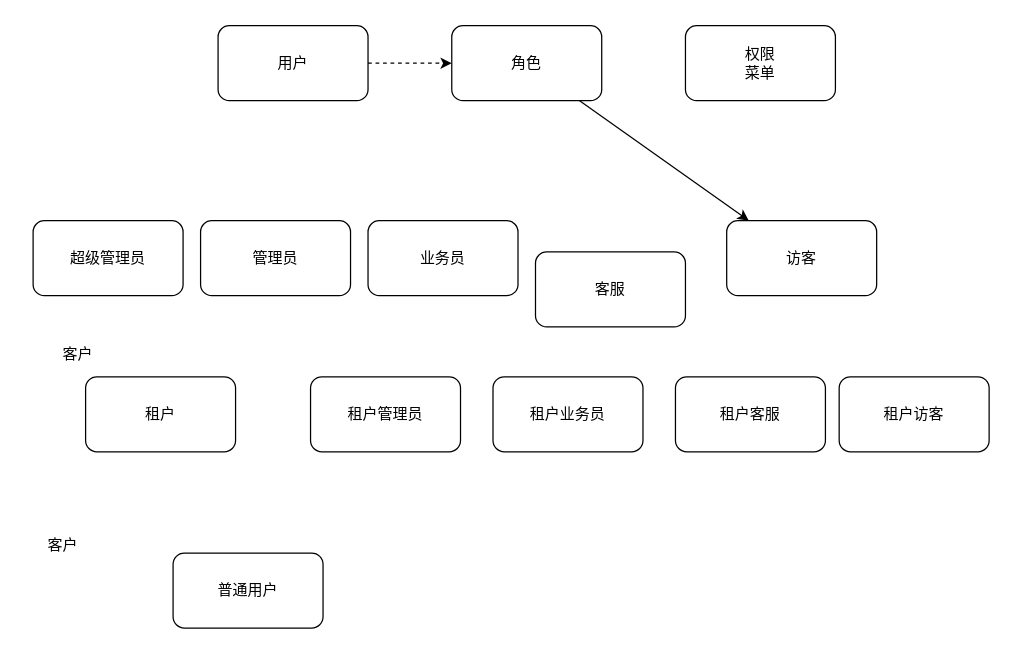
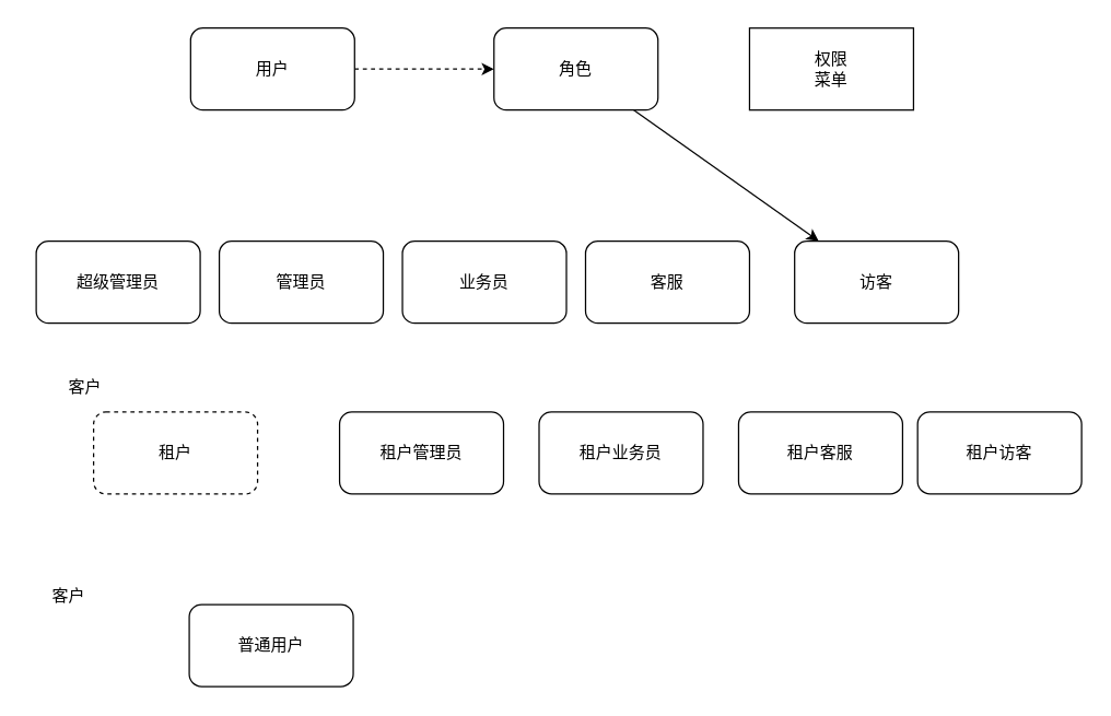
  <mxCell id="0" />
  <mxCell id="1" parent="0" />
  <mxCell id="2" value="" style="edgeStyle=none;html=1;dashed=1;" parent="1" source="3" target="5" edge="1"><mxGeometry relative="1" as="geometry" /></mxCell>
- <mxCell id="3" value="用户" style="rounded=1;whiteSpace=wrap;html=1;" parent="1" vertex="1"><mxGeometry x="174" y="20" width="120" height="60" as="geometry" /></mxCell>
+ <mxCell id="3" value="用户" style="rounded=1;whiteSpace=wrap;html=1;" parent="1" vertex="1"><mxGeometry x="139" y="20" width="120" height="60" as="geometry" /></mxCell>
  <mxCell id="4" value="" style="edgeStyle=none;html=1;" parent="1" source="5" target="18" edge="1"><mxGeometry relative="1" as="geometry" /></mxCell>
  <mxCell id="5" value="角色" style="rounded=1;whiteSpace=wrap;html=1;" parent="1" vertex="1"><mxGeometry x="361" y="20" width="120" height="60" as="geometry" /></mxCell>
- <mxCell id="6" value="权限&lt;br&gt;菜单" style="rounded=1;whiteSpace=wrap;html=1;" parent="1" vertex="1"><mxGeometry x="548" y="20" width="120" height="60" as="geometry" /></mxCell>
- <mxCell id="7" value="租户" style="rounded=1;whiteSpace=wrap;html=1;" parent="1" vertex="1"><mxGeometry x="68" y="301" width="120" height="60" as="geometry" /></mxCell>
+ <mxCell id="6" value="权限&lt;br&gt;菜单" style="whiteSpace=wrap;html=1;rounded=0;" parent="1" vertex="1"><mxGeometry x="548" y="20" width="120" height="60" as="geometry" /></mxCell>
+ <mxCell id="7" value="租户" style="rounded=1;whiteSpace=wrap;html=1;dashed=1;" parent="1" vertex="1"><mxGeometry x="68" y="301" width="120" height="60" as="geometry" /></mxCell>
  <mxCell id="8" value="租户管理员" style="rounded=1;whiteSpace=wrap;html=1;" parent="1" vertex="1"><mxGeometry x="248" y="301" width="120" height="60" as="geometry" /></mxCell>
  <mxCell id="9" value="超级管理员" style="rounded=1;whiteSpace=wrap;html=1;" parent="1" vertex="1"><mxGeometry x="26" y="176" width="120" height="60" as="geometry" /></mxCell>
  <mxCell id="10" value="管理员" style="rounded=1;whiteSpace=wrap;html=1;" parent="1" vertex="1"><mxGeometry x="160" y="176" width="120" height="60" as="geometry" /></mxCell>
  <mxCell id="11" value="业务员" style="rounded=1;whiteSpace=wrap;html=1;" parent="1" vertex="1"><mxGeometry x="294" y="176" width="120" height="60" as="geometry" /></mxCell>
- <mxCell id="12" value="客服" style="rounded=1;whiteSpace=wrap;html=1;" parent="1" vertex="1"><mxGeometry x="428" y="201" width="120" height="60" as="geometry" /></mxCell>
+ <mxCell id="12" value="客服" style="rounded=1;whiteSpace=wrap;html=1;" parent="1" vertex="1"><mxGeometry x="428" y="176" width="120" height="60" as="geometry" /></mxCell>
  <mxCell id="13" value="普通用户" style="rounded=1;whiteSpace=wrap;html=1;" parent="1" vertex="1"><mxGeometry x="138" y="442" width="120" height="60" as="geometry" /></mxCell>
  <mxCell id="14" value="客户" style="text;html=1;strokeColor=none;fillColor=none;align=center;verticalAlign=middle;whiteSpace=wrap;rounded=0;" parent="1" vertex="1"><mxGeometry x="32" y="268" width="60" height="30" as="geometry" /></mxCell>
  <mxCell id="15" value="客户" style="text;html=1;strokeColor=none;fillColor=none;align=center;verticalAlign=middle;whiteSpace=wrap;rounded=0;" parent="1" vertex="1"><mxGeometry x="20" y="421" width="60" height="30" as="geometry" /></mxCell>
  <mxCell id="16" value="租户业务员" style="rounded=1;whiteSpace=wrap;html=1;" parent="1" vertex="1"><mxGeometry x="394" y="301" width="120" height="60" as="geometry" /></mxCell>
  <mxCell id="17" value="租户客服" style="rounded=1;whiteSpace=wrap;html=1;" parent="1" vertex="1"><mxGeometry x="540" y="301" width="120" height="60" as="geometry" /></mxCell>
  <mxCell id="18" value="访客" style="rounded=1;whiteSpace=wrap;html=1;" parent="1" vertex="1"><mxGeometry x="581" y="176" width="120" height="60" as="geometry" /></mxCell>
  <mxCell id="19" value="租户访客" style="rounded=1;whiteSpace=wrap;html=1;" parent="1" vertex="1"><mxGeometry x="671" y="301" width="120" height="60" as="geometry" /></mxCell>
